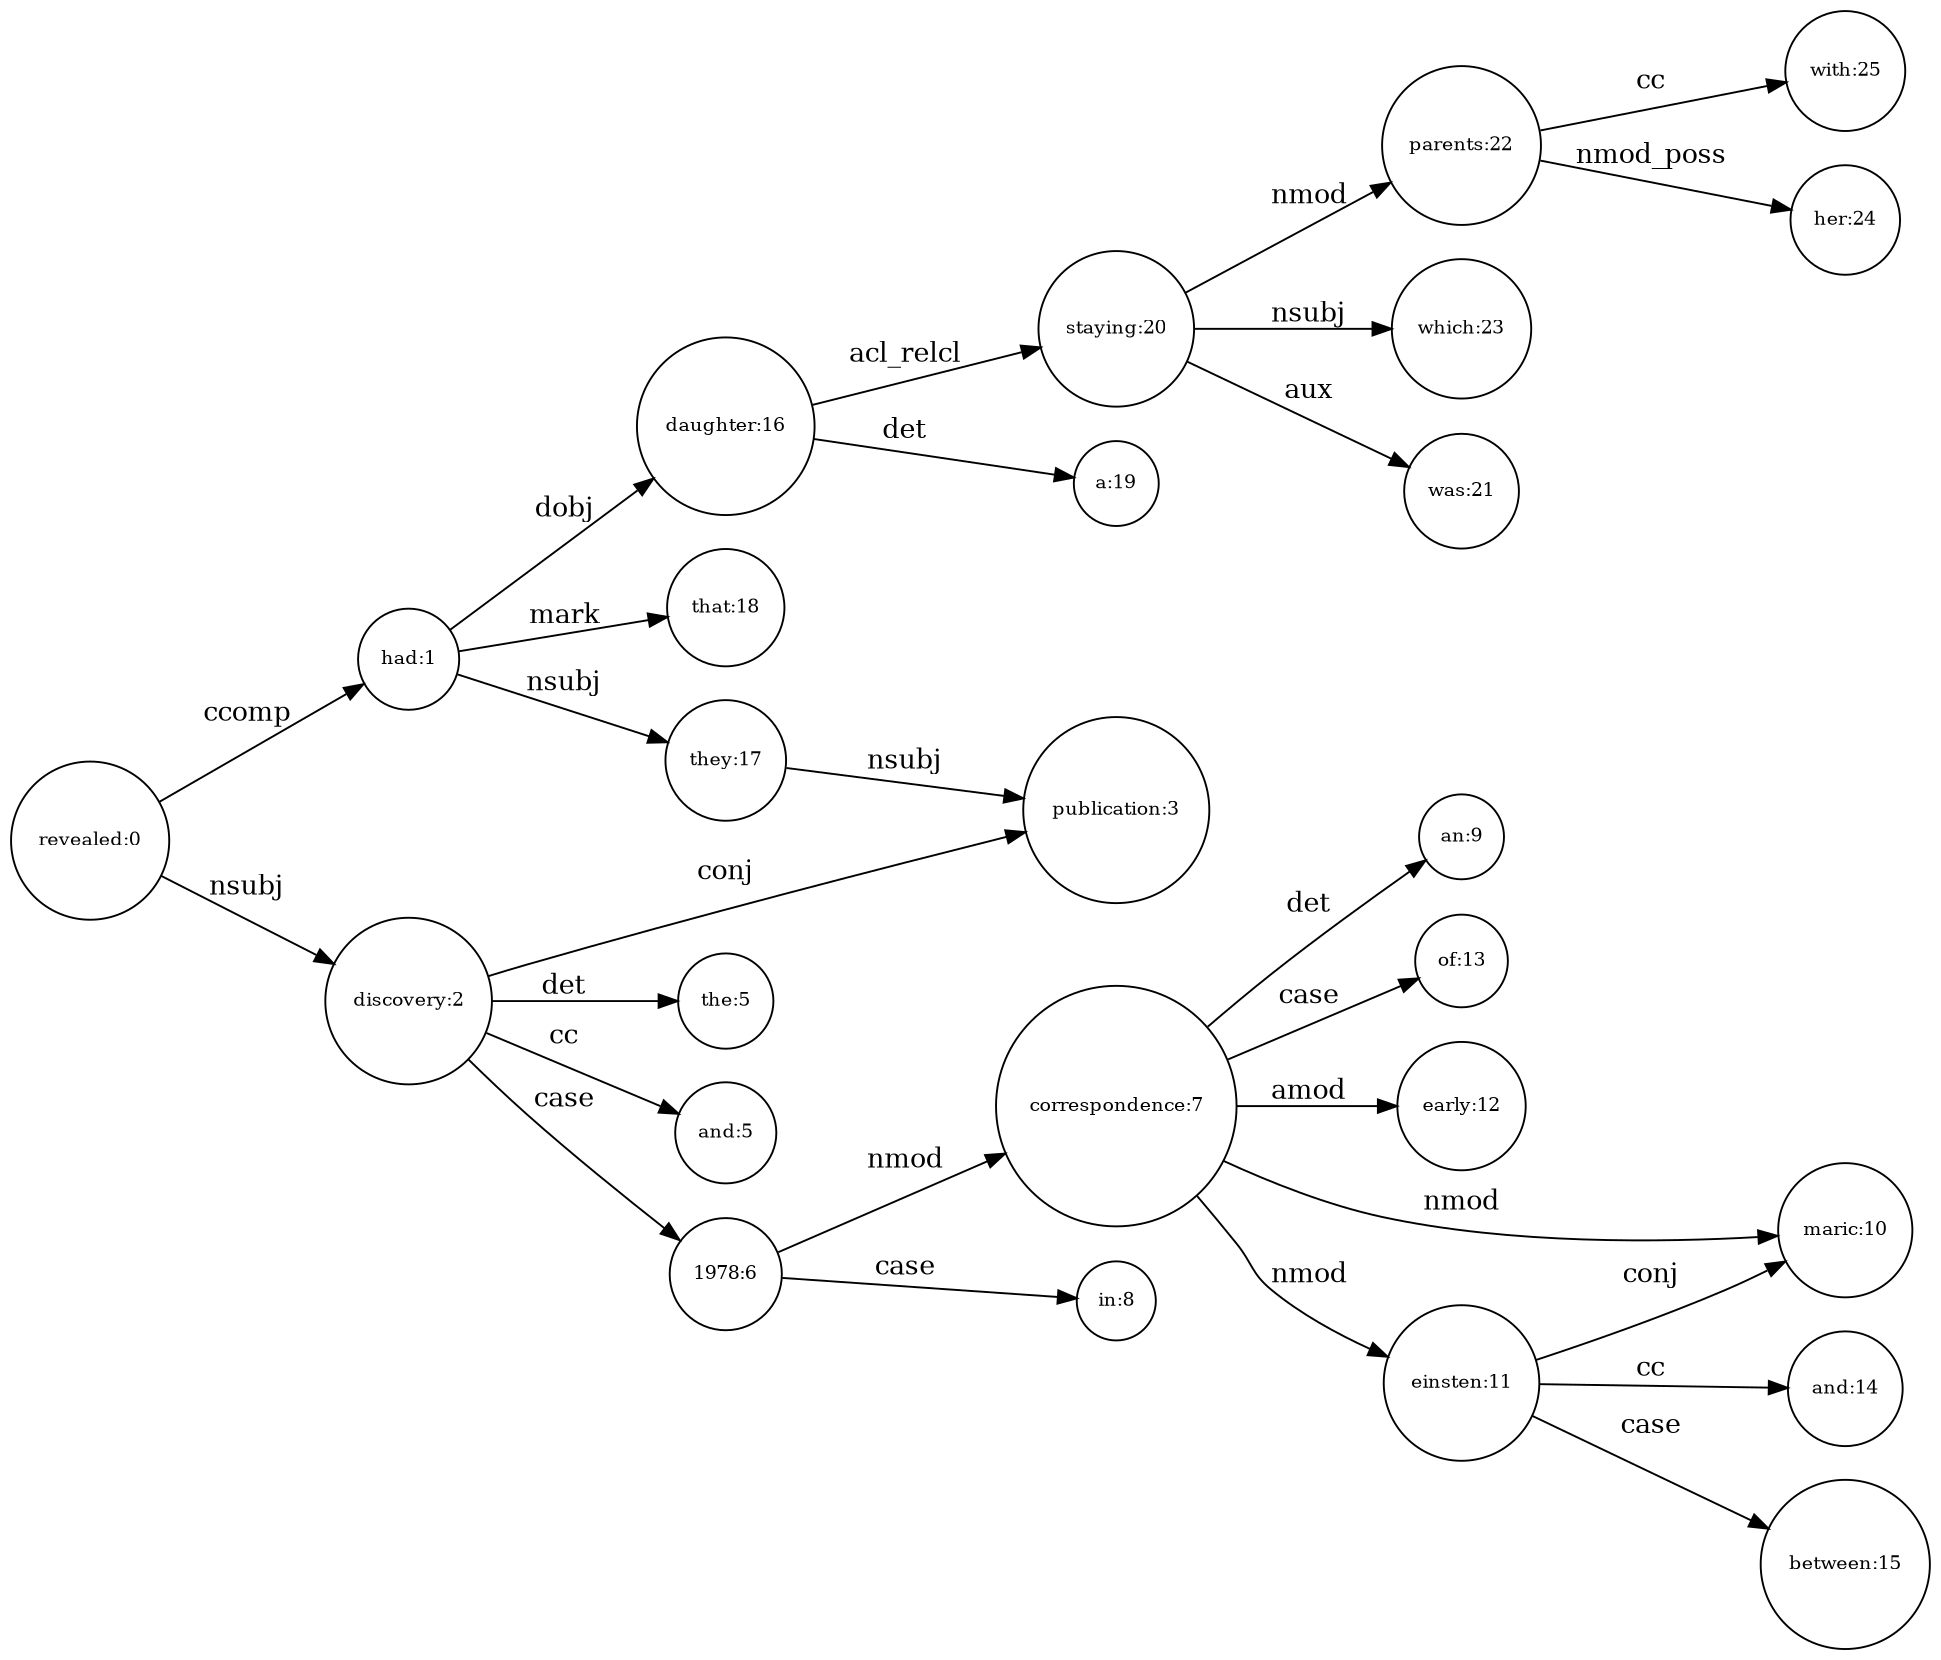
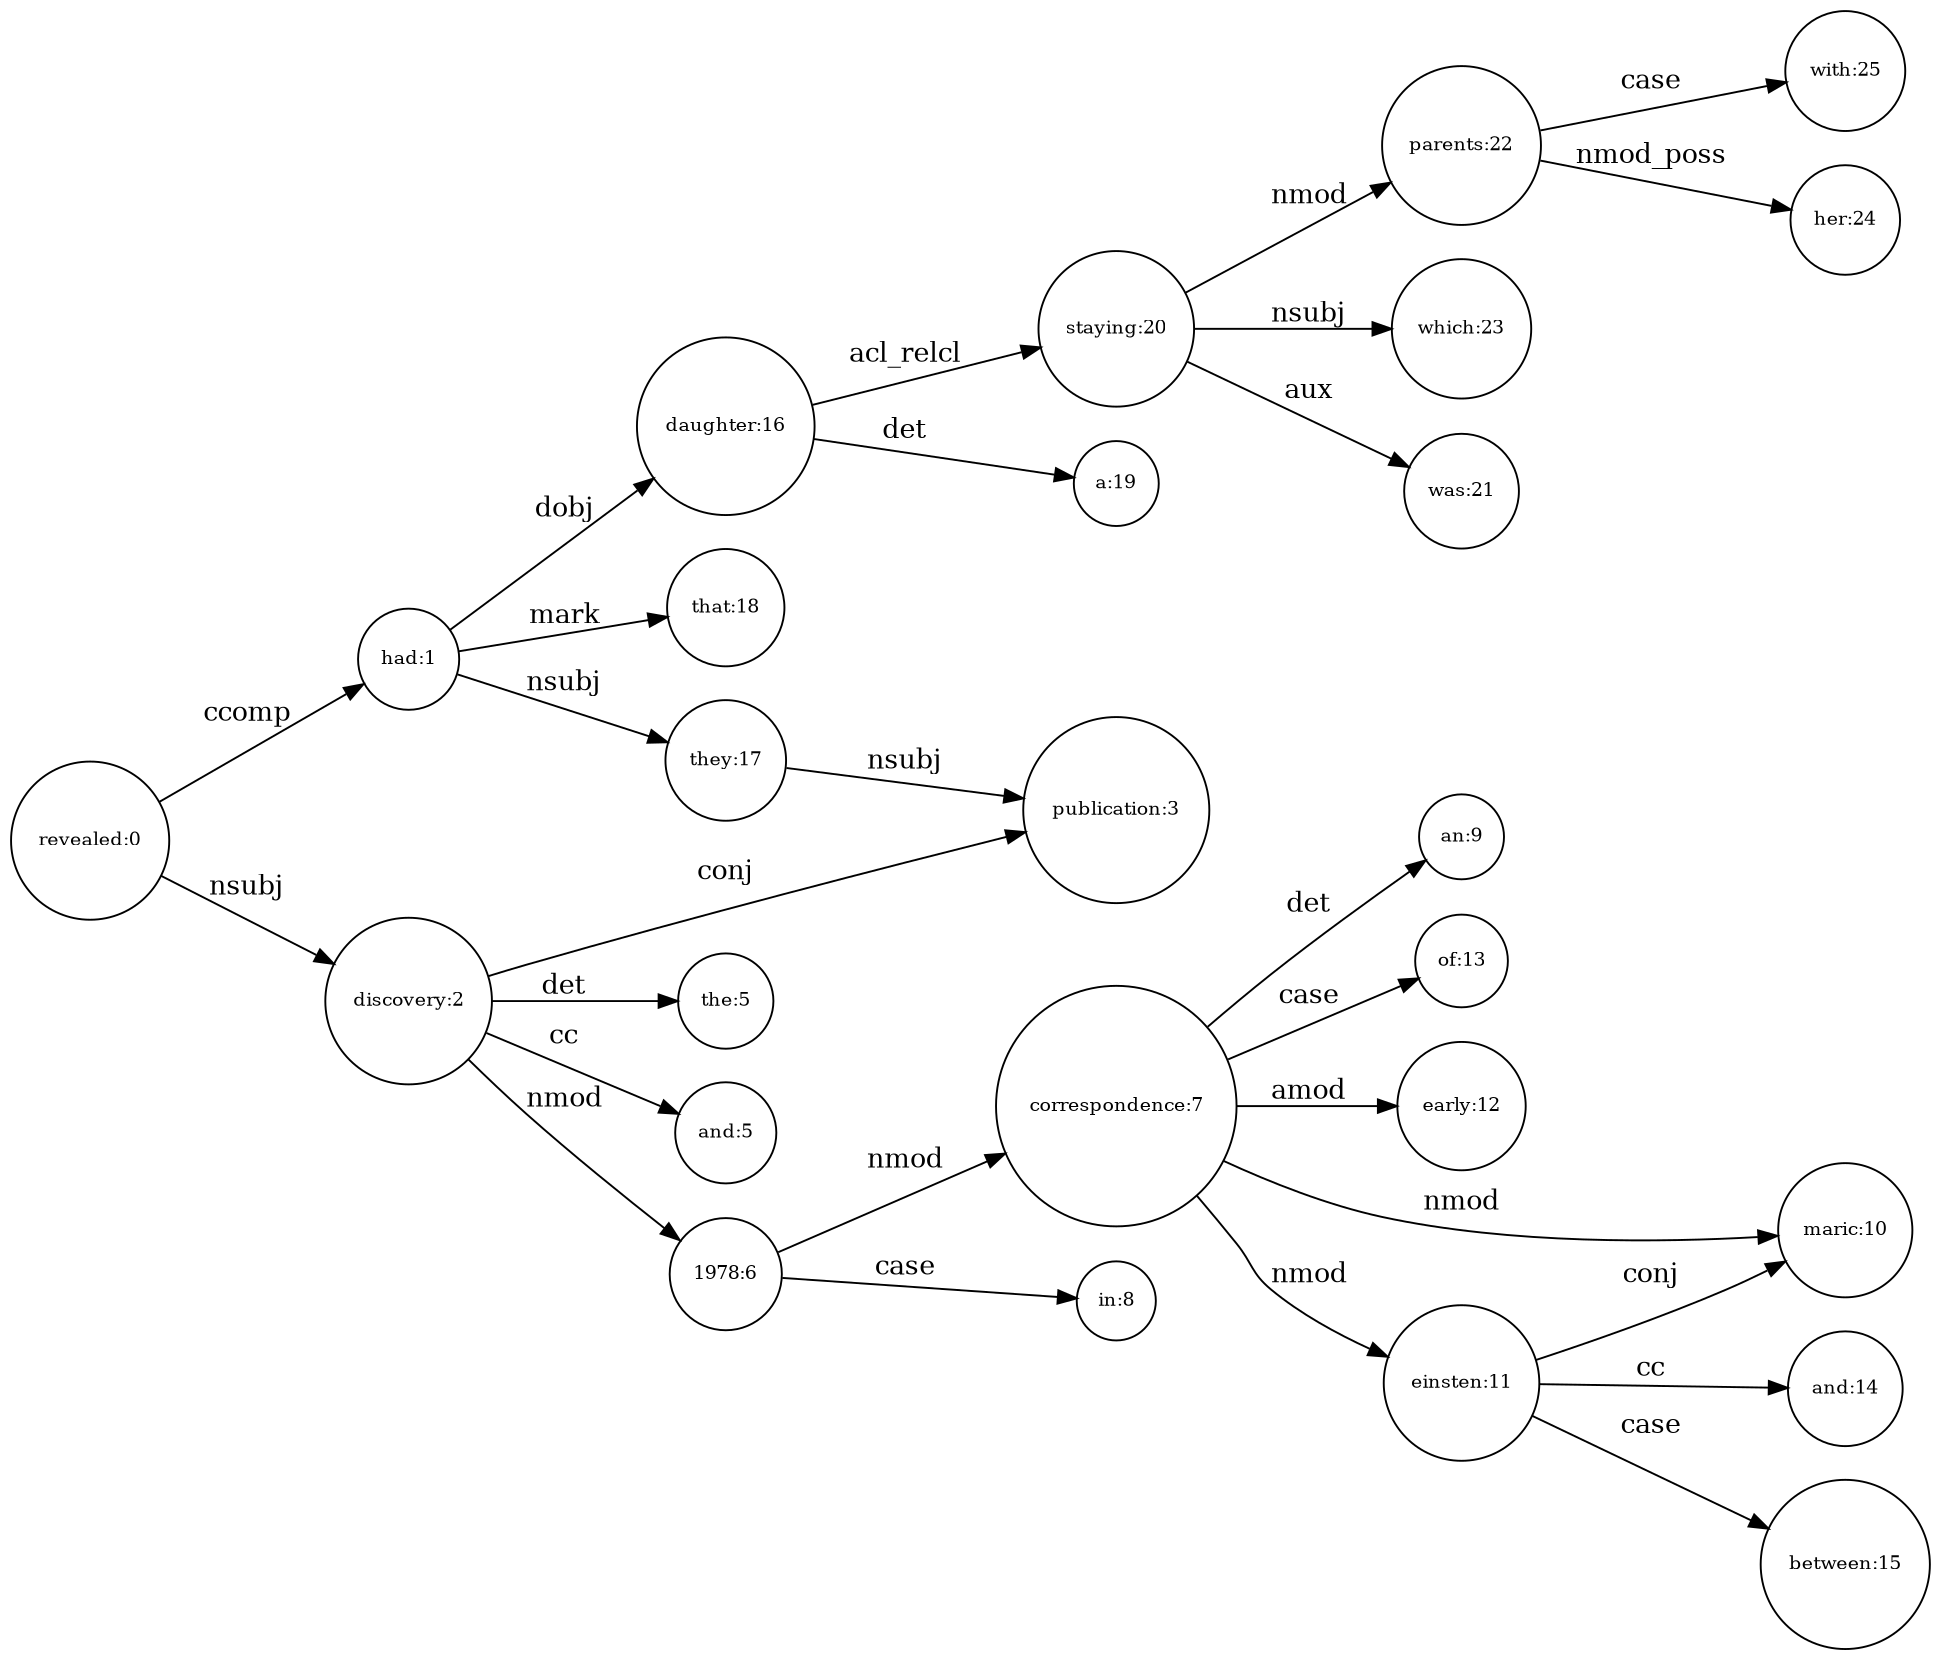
  digraph {
    rankdir=LR
    node [fontsize=10 shape=circle]
    n1 [label="revealed:0"]
    n2 [label="had:1"]
    n3 [label="discovery:2"]
    n4 [label="daughter:16"]
    n5 [label="that:18"]
    n6 [label="they:17"]
    n7 [label="publication:3"]
    n8 [label="the:5"]
    n9 [label="and:5"]
    n10 [label="1978:6"]
    n11 [label="a:19"]
    n12 [label="staying:20"]
    n13 [label="was:21"]
    n14 [label="correspondence:7"]
    n15 [label="in:8"]
    n16 [label="einsten:11"]
    n17 [label="maric:10"]
    n18 [label="an:9"]
    n19 [label="of:13"]
    n20 [label="early:12"]
    n21 [label="and:14"]
    n22 [label="between:15"]
    n23 [label="parents:22"]
    n24 [label="which:23"]
    n25 [label="with:25"]
    n26 [label="her:24"]
    n1 -> n2 [label=ccomp]
    n1 -> n3 [label=nsubj]
    n2 -> n4 [label=dobj]
    n2 -> n5 [label=mark]
    n2 -> n6 [label=nsubj]
    n3 -> n7 [label=conj]
    n3 -> n8 [label=det]
    n3 -> n9 [label=cc]
-   n3 -> n10 [label=case]
+   n3 -> n10 [label=nmod]
    n4 -> n11 [label=det]
    n4 -> n12 [label=acl_relcl]
    n6 -> n7 [label=nsubj]
    n10 -> n14 [label=nmod]
    n10 -> n15 [label=case]
    n12 -> n13 [label=aux]
    n12 -> n23 [label=nmod]
    n12 -> n24 [label=nsubj]
    n14 -> n16 [label=nmod]
    n14 -> n17 [label=nmod]
    n14 -> n18 [label=det]
    n14 -> n19 [label=case]
    n14 -> n20 [label=amod]
    n16 -> n17 [label=conj]
    n16 -> n21 [label=cc]
    n16 -> n22 [label=case]
-   n23 -> n25 [label=cc]
+   n23 -> n25 [label=case]
    n23 -> n26 [label=nmod_poss]
  }
